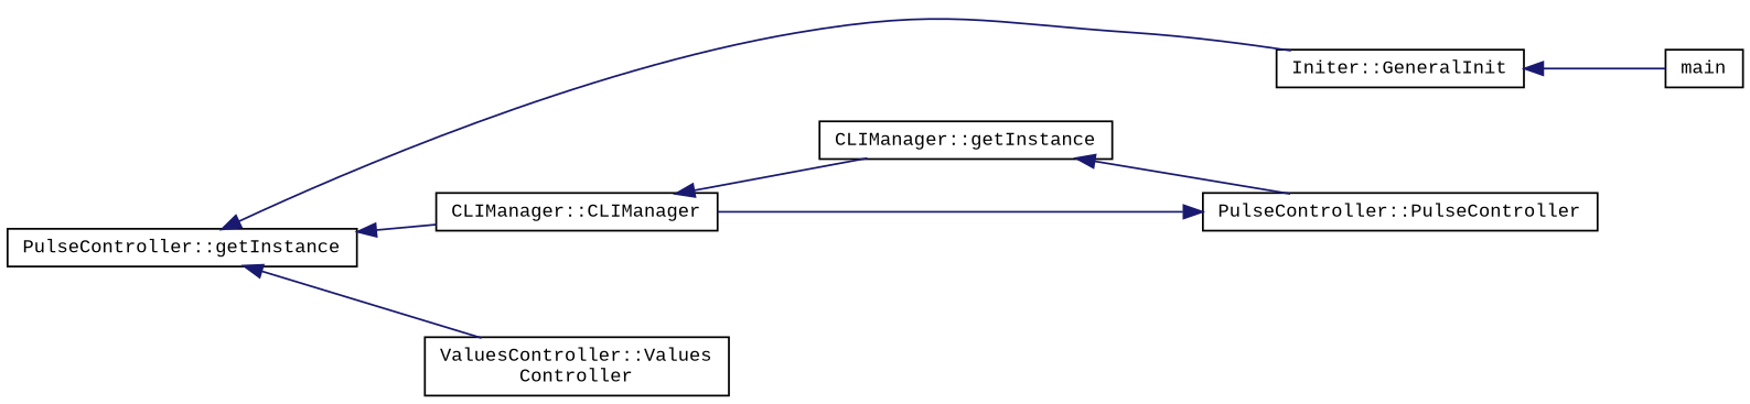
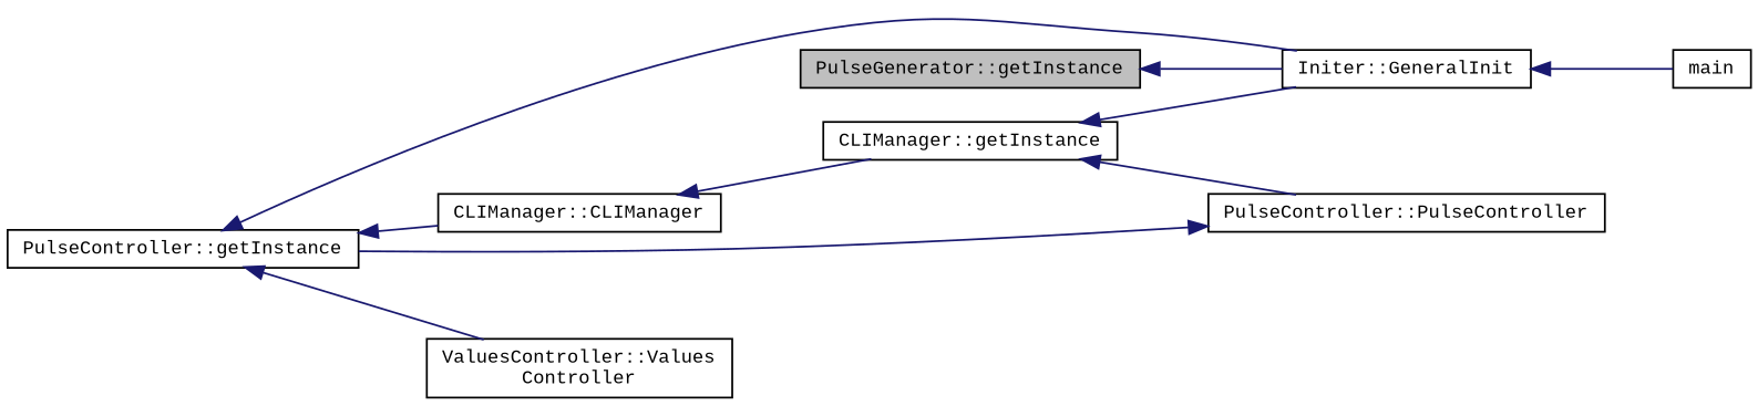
  digraph {
    fontname="Liberation Mono"
    rankdir=LR
    node [color=black fillcolor=white fontname="Liberation Mono" fontsize=10 shape=record style=filled]
    edge [color=midnightblue dir=back fontname="Liberation Mono" fontsize=10 labelfontname=Helvetica labelfontsize=10 style=solid]
+   n1 [fillcolor=grey75 fontcolor=black height=0.2 label="PulseGenerator::getInstance" width=0.4]
    n2 [height=0.2 label="Initer::GeneralInit" width=0.4]
    n3 [height=0.2 label=main width=0.4]
    n4 [height=0.2 label="PulseController::PulseController" width=0.4]
    n5 [height=0.2 label="PulseController::getInstance" width=0.4]
    n6 [height=0.2 label="CLIManager::CLIManager" width=0.4]
    n7 [height=0.2 label="ValuesController::Values\lController" width=0.4]
    n8 [height=0.2 label="CLIManager::getInstance" width=0.4]
+   n1 -> n2
    n2 -> n3
-   n4 -> n6
+   n4 -> n5
    n5 -> n2
    n5 -> n6
    n5 -> n7
    n6 -> n8
+   n8 -> n2
    n8 -> n4
  }
